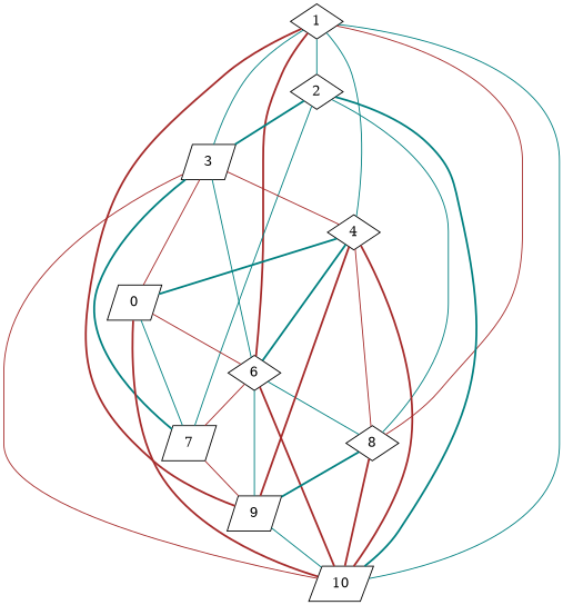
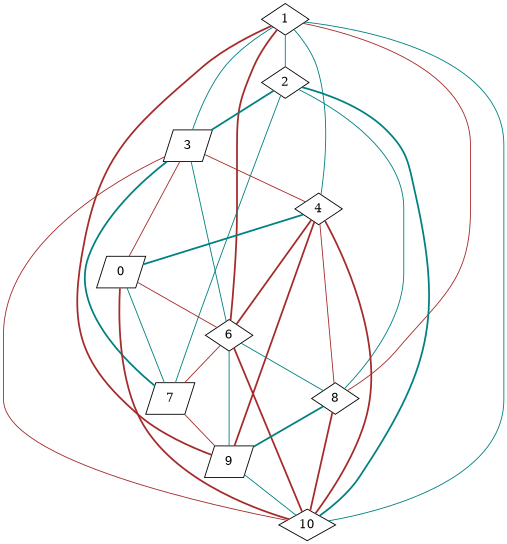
  graph {
    node [shape=diamond]
    edge [color=teal style=solid]
    1
    2
    3 [shape=parallelogram]
    6
    8
    9 [shape=parallelogram]
-   10 [shape=parallelogram]
+   10
    4
    7 [shape=parallelogram]
    n10 [label=0 shape=parallelogram]
    1 -- 2
    1 -- 3
    1 -- 6 [color=brown style=bold]
    1 -- 8 [color=brown]
    1 -- 9 [color=brown style=bold]
    1 -- 10
    1 -- 4
    2 -- 3 [style=bold]
    2 -- 8
    2 -- 10 [style=bold]
    2 -- 7
    3 -- 6
    3 -- 10 [color=brown]
    3 -- 4 [color=brown]
    3 -- 7 [style=bold]
    3 -- n10 [color=brown]
    6 -- 8
    6 -- 9
    6 -- 10 [color=brown style=bold]
    6 -- 7 [color=brown]
    8 -- 9 [style=bold]
    8 -- 10 [color=brown style=bold]
    9 -- 10
-   4 -- 6 [style=bold]
+   4 -- 6 [color=brown style=bold]
    4 -- 8 [color=brown]
    4 -- 9 [color=brown style=bold]
    4 -- 10 [color=brown style=bold]
    4 -- n10 [style=bold]
    7 -- 9 [color=brown]
    n10 -- 6 [color=brown]
    n10 -- 10 [color=brown style=bold]
    n10 -- 7
  }
